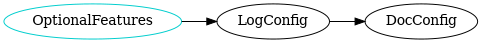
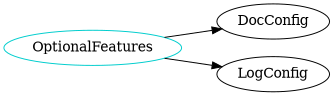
  digraph {
    rankdir=LR
    n1 [color=cyan3 label=OptionalFeatures shape=oval]
    DocConfig
    LogConfig
-   LogConfig -> DocConfig
+   n1 -> DocConfig
    n1 -> LogConfig
  }
